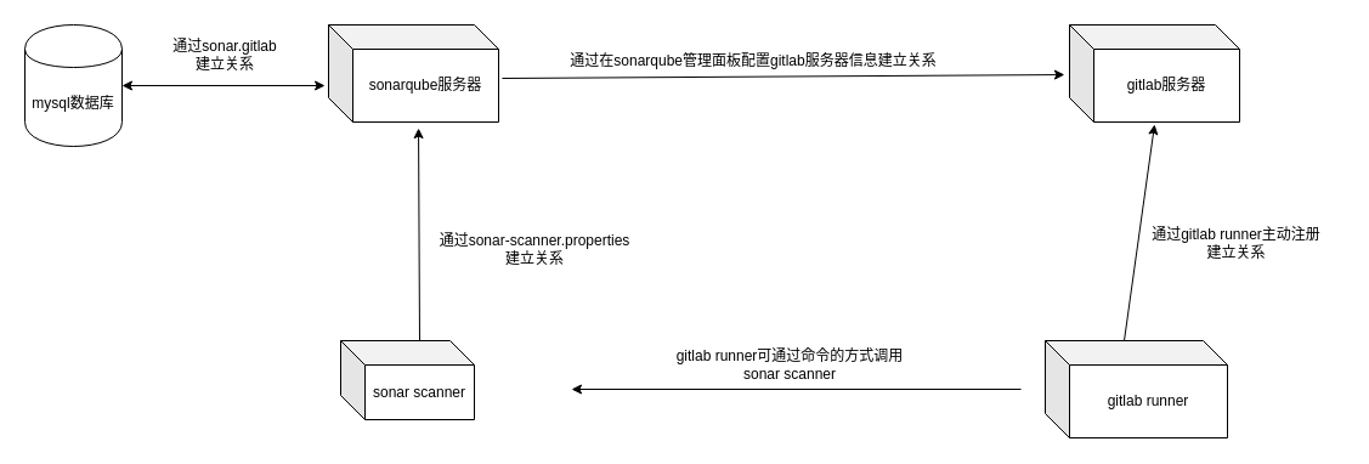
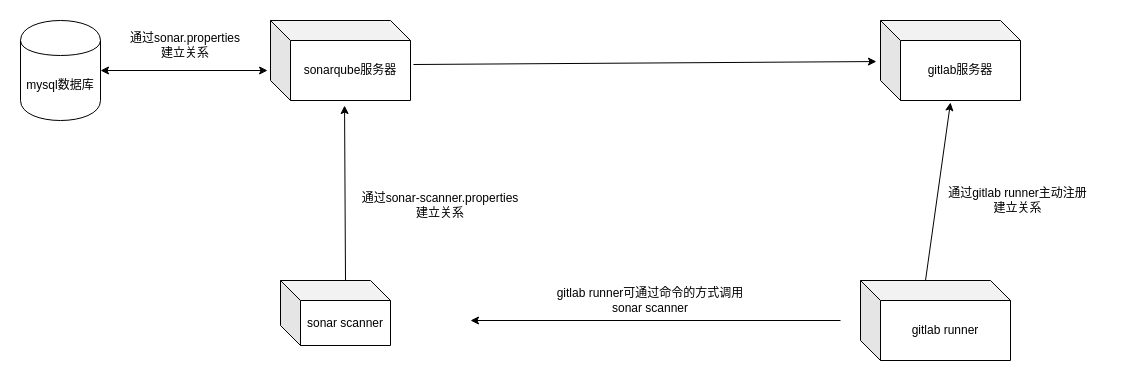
  <mxCell id="0" />
  <mxCell id="1" parent="0" />
  <mxCell id="2" value="gitlab服务器" style="shape=cube;whiteSpace=wrap;html=1;boundedLbl=1;backgroundOutline=1;darkOpacity=0.05;darkOpacity2=0.1;" vertex="1" parent="1"><mxGeometry x="880" y="20" width="140" height="80" as="geometry" /></mxCell>
  <mxCell id="3" value="sonarqube服务器" style="shape=cube;whiteSpace=wrap;html=1;boundedLbl=1;backgroundOutline=1;darkOpacity=0.05;darkOpacity2=0.1;" vertex="1" parent="1"><mxGeometry x="270" y="20" width="140" height="80" as="geometry" /></mxCell>
  <mxCell id="4" value="sonar scanner" style="shape=cube;whiteSpace=wrap;html=1;boundedLbl=1;backgroundOutline=1;darkOpacity=0.05;darkOpacity2=0.1;" vertex="1" parent="1"><mxGeometry x="280" y="280" width="110" height="65" as="geometry" /></mxCell>
  <mxCell id="5" value="gitlab runner" style="shape=cube;whiteSpace=wrap;html=1;boundedLbl=1;backgroundOutline=1;darkOpacity=0.05;darkOpacity2=0.1;" vertex="1" parent="1"><mxGeometry x="860" y="280" width="150" height="80" as="geometry" /></mxCell>
  <mxCell id="6" value="mysql数据库" style="shape=cylinder;whiteSpace=wrap;html=1;boundedLbl=1;backgroundOutline=1;" vertex="1" parent="1"><mxGeometry x="20" y="20" width="80" height="100" as="geometry" /></mxCell>
  <mxCell id="7" value="" style="endArrow=classic;html=1;exitX=0;exitY=0;exitDx=65;exitDy=0;exitPerimeter=0;entryX=0.529;entryY=1.063;entryDx=0;entryDy=0;entryPerimeter=0;" edge="1" parent="1" source="4" target="3"><mxGeometry width="50" height="50" relative="1" as="geometry"><mxPoint x="20" y="430" as="sourcePoint" /><mxPoint x="70" y="380" as="targetPoint" /><Array as="points" /></mxGeometry></mxCell>
  <mxCell id="8" value="" style="endArrow=classic;html=1;exitX=0;exitY=0;exitDx=65;exitDy=0;exitPerimeter=0;entryX=0.5;entryY=1.025;entryDx=0;entryDy=0;entryPerimeter=0;" edge="1" parent="1" source="5" target="2"><mxGeometry width="50" height="50" relative="1" as="geometry"><mxPoint x="20" y="430" as="sourcePoint" /><mxPoint x="70" y="380" as="targetPoint" /></mxGeometry></mxCell>
  <mxCell id="9" value="" style="endArrow=classic;startArrow=classic;html=1;exitX=1;exitY=0.5;exitDx=0;exitDy=0;entryX=-0.021;entryY=0.625;entryDx=0;entryDy=0;entryPerimeter=0;" edge="1" parent="1" source="6" target="3"><mxGeometry width="50" height="50" relative="1" as="geometry"><mxPoint x="20" y="430" as="sourcePoint" /><mxPoint x="70" y="380" as="targetPoint" /></mxGeometry></mxCell>
  <mxCell id="10" value="" style="endArrow=classic;html=1;exitX=1.021;exitY=0.55;exitDx=0;exitDy=0;exitPerimeter=0;entryX=-0.029;entryY=0.513;entryDx=0;entryDy=0;entryPerimeter=0;" edge="1" parent="1" source="3" target="2"><mxGeometry width="50" height="50" relative="1" as="geometry"><mxPoint x="20" y="430" as="sourcePoint" /><mxPoint x="850" y="60" as="targetPoint" /></mxGeometry></mxCell>
  <mxCell id="11" value="通过sonar-scanner.properties&lt;br&gt;建立关系" style="text;html=1;strokeColor=none;fillColor=none;align=center;verticalAlign=middle;whiteSpace=wrap;rounded=0;" vertex="1" parent="1"><mxGeometry x="350" y="180" width="180" height="50" as="geometry" /></mxCell>
  <mxCell id="12" value="通过gitlab runner主动注册&lt;br&gt;建立关系" style="text;html=1;strokeColor=none;fillColor=none;align=center;verticalAlign=middle;whiteSpace=wrap;rounded=0;" vertex="1" parent="1"><mxGeometry x="930" y="190" width="175" height="20" as="geometry" /></mxCell>
- <mxCell id="13" value="通过在sonarqube管理面板配置gitlab服务器信息建立关系" style="text;html=1;strokeColor=none;fillColor=none;align=center;verticalAlign=middle;whiteSpace=wrap;rounded=0;" vertex="1" parent="1"><mxGeometry x="460" y="40" width="320" height="20" as="geometry" /></mxCell>
- <mxCell id="14" value="通过sonar.gitlab&lt;br&gt;建立关系&lt;br&gt;" style="text;html=1;strokeColor=none;fillColor=none;align=center;verticalAlign=middle;whiteSpace=wrap;rounded=0;" vertex="1" parent="1"><mxGeometry x="120" y="30" width="130" height="30" as="geometry" /></mxCell>
+ <mxCell id="14" value="通过sonar.properties&lt;br&gt;建立关系&lt;br&gt;" style="text;html=1;strokeColor=none;fillColor=none;align=center;verticalAlign=middle;whiteSpace=wrap;rounded=0;" vertex="1" parent="1"><mxGeometry x="120" y="30" width="130" height="30" as="geometry" /></mxCell>
  <mxCell id="15" value="" style="endArrow=classic;html=1;" edge="1" parent="1"><mxGeometry width="50" height="50" relative="1" as="geometry"><mxPoint x="840" y="320" as="sourcePoint" /><mxPoint x="470" y="320" as="targetPoint" /></mxGeometry></mxCell>
  <mxCell id="16" value="gitlab runner可通过命令的方式调用&lt;br&gt;sonar scanner" style="text;html=1;strokeColor=none;fillColor=none;align=center;verticalAlign=middle;whiteSpace=wrap;rounded=0;" vertex="1" parent="1"><mxGeometry x="530" y="285" width="240" height="30" as="geometry" /></mxCell>
